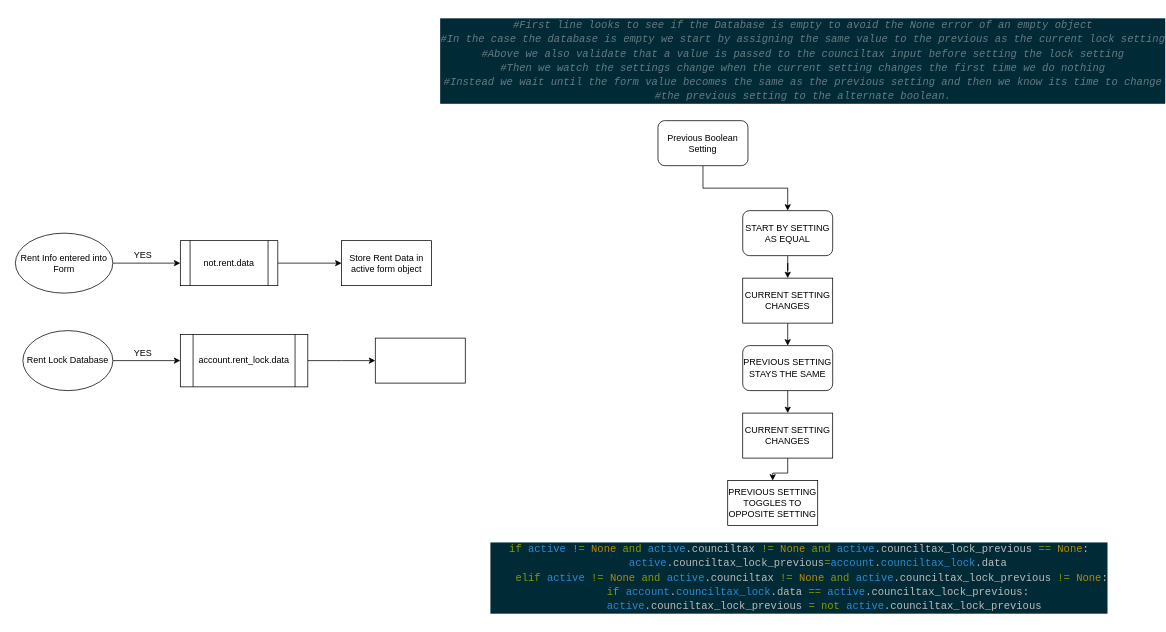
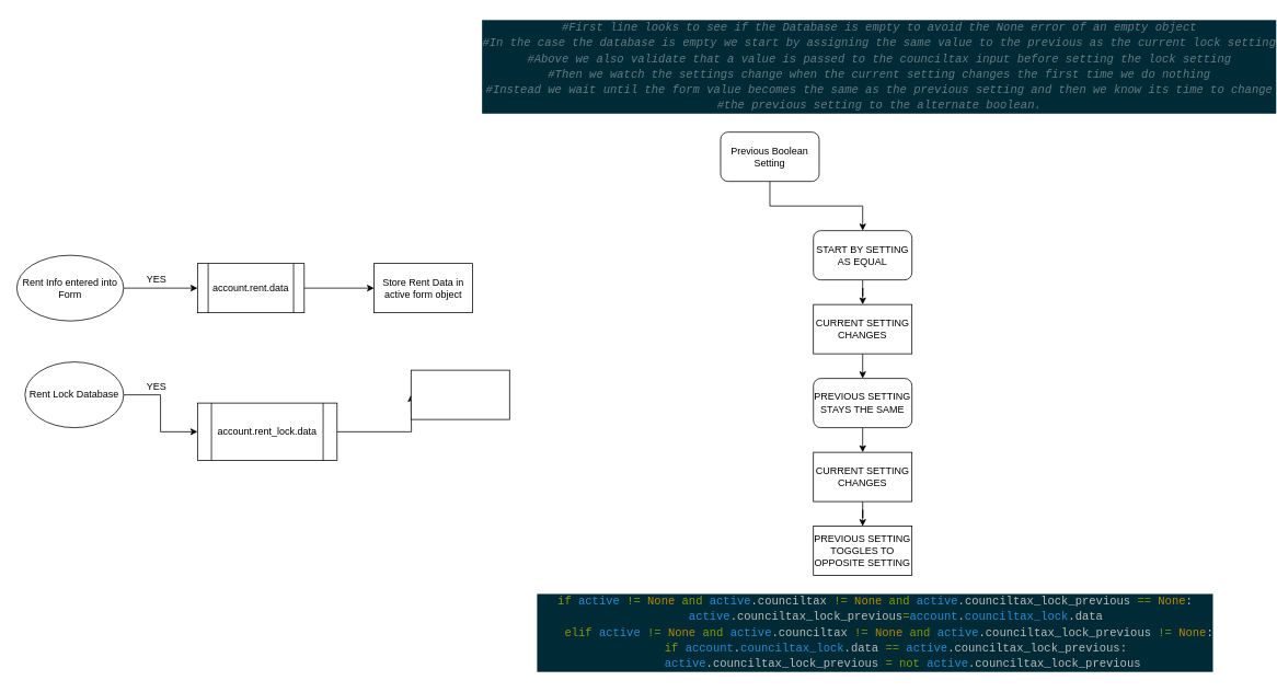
  <mxCell id="0" />
  <mxCell id="1" parent="0" />
  <mxCell id="2" style="edgeStyle=orthogonalEdgeStyle;rounded=0;orthogonalLoop=1;jettySize=auto;html=1;exitX=0.5;exitY=1;exitDx=0;exitDy=0;entryX=0.5;entryY=0;entryDx=0;entryDy=0;" parent="1" source="3" target="5" edge="1"><mxGeometry relative="1" as="geometry" /></mxCell>
  <mxCell id="3" value="Previous Boolean Setting" style="rounded=1;whiteSpace=wrap;html=1;" parent="1" vertex="1"><mxGeometry x="877" y="160" width="120" height="60" as="geometry" /></mxCell>
  <mxCell id="4" style="edgeStyle=orthogonalEdgeStyle;rounded=0;orthogonalLoop=1;jettySize=auto;html=1;exitX=0.5;exitY=1;exitDx=0;exitDy=0;" parent="1" source="5" target="7" edge="1"><mxGeometry relative="1" as="geometry" /></mxCell>
  <mxCell id="5" value="START BY SETTING AS EQUAL" style="rounded=1;whiteSpace=wrap;html=1;" parent="1" vertex="1"><mxGeometry x="990" y="280" width="120" height="60" as="geometry" /></mxCell>
  <mxCell id="6" style="edgeStyle=orthogonalEdgeStyle;rounded=0;orthogonalLoop=1;jettySize=auto;html=1;exitX=0.5;exitY=1;exitDx=0;exitDy=0;entryX=0.5;entryY=0;entryDx=0;entryDy=0;" parent="1" source="7" target="9" edge="1"><mxGeometry relative="1" as="geometry" /></mxCell>
  <mxCell id="7" value="CURRENT SETTING CHANGES" style="rounded=0;whiteSpace=wrap;html=1;" parent="1" vertex="1"><mxGeometry x="990" y="370" width="120" height="60" as="geometry" /></mxCell>
  <mxCell id="8" style="edgeStyle=orthogonalEdgeStyle;rounded=0;orthogonalLoop=1;jettySize=auto;html=1;exitX=0.5;exitY=1;exitDx=0;exitDy=0;entryX=0.5;entryY=0;entryDx=0;entryDy=0;" parent="1" source="9" target="11" edge="1"><mxGeometry relative="1" as="geometry" /></mxCell>
  <mxCell id="9" value="PREVIOUS SETTING STAYS THE SAME" style="whiteSpace=wrap;html=1;rounded=1;" parent="1" vertex="1"><mxGeometry x="990" y="460" width="120" height="60" as="geometry" /></mxCell>
  <mxCell id="10" style="edgeStyle=orthogonalEdgeStyle;rounded=0;orthogonalLoop=1;jettySize=auto;html=1;exitX=0.5;exitY=1;exitDx=0;exitDy=0;" parent="1" source="11" target="12" edge="1"><mxGeometry relative="1" as="geometry" /></mxCell>
  <mxCell id="11" value="CURRENT SETTING CHANGES" style="rounded=0;whiteSpace=wrap;html=1;" parent="1" vertex="1"><mxGeometry x="990" y="550" width="120" height="60" as="geometry" /></mxCell>
- <mxCell id="12" value="PREVIOUS SETTING TOGGLES TO OPPOSITE SETTING" style="rounded=0;whiteSpace=wrap;html=1;" parent="1" vertex="1"><mxGeometry x="970" y="640" width="120" height="60" as="geometry" /></mxCell>
+ <mxCell id="12" value="PREVIOUS SETTING TOGGLES TO OPPOSITE SETTING" style="rounded=0;whiteSpace=wrap;html=1;" parent="1" vertex="1"><mxGeometry x="990" y="640" width="120" height="60" as="geometry" /></mxCell>
  <mxCell id="13" value="&lt;div style=&quot;color: rgb(187 , 187 , 187) ; background-color: rgb(0 , 43 , 54) ; font-family: &amp;#34;consolas&amp;#34; , &amp;#34;courier new&amp;#34; , monospace ; font-size: 14px ; line-height: 19px&quot;&gt;&lt;div&gt;&lt;span style=&quot;color: #859900&quot;&gt;if&lt;/span&gt; &lt;span style=&quot;color: #268bd2&quot;&gt;active&lt;/span&gt; &lt;span style=&quot;color: #859900&quot;&gt;!=&lt;/span&gt; &lt;span style=&quot;color: #b58900&quot;&gt;None&lt;/span&gt; &lt;span style=&quot;color: #859900&quot;&gt;and&lt;/span&gt; &lt;span style=&quot;color: #268bd2&quot;&gt;active&lt;/span&gt;.counciltax &lt;span style=&quot;color: #859900&quot;&gt;!=&lt;/span&gt; &lt;span style=&quot;color: #b58900&quot;&gt;None&lt;/span&gt; &lt;span style=&quot;color: #859900&quot;&gt;and&lt;/span&gt; &lt;span style=&quot;color: #268bd2&quot;&gt;active&lt;/span&gt;.counciltax_lock_previous &lt;span style=&quot;color: #859900&quot;&gt;==&lt;/span&gt; &lt;span style=&quot;color: #b58900&quot;&gt;None&lt;/span&gt;:&lt;/div&gt;&lt;div&gt;&amp;nbsp; &amp;nbsp; &amp;nbsp; &lt;span style=&quot;color: #268bd2&quot;&gt;active&lt;/span&gt;.counciltax_lock_previous&lt;span style=&quot;color: #859900&quot;&gt;=&lt;/span&gt;&lt;span style=&quot;color: #268bd2&quot;&gt;account&lt;/span&gt;.&lt;span style=&quot;color: #268bd2&quot;&gt;counciltax_lock&lt;/span&gt;.data&lt;/div&gt;&lt;div&gt;&amp;nbsp; &amp;nbsp; &lt;span style=&quot;color: #859900&quot;&gt;elif&lt;/span&gt; &lt;span style=&quot;color: #268bd2&quot;&gt;active&lt;/span&gt; &lt;span style=&quot;color: #859900&quot;&gt;!=&lt;/span&gt; &lt;span style=&quot;color: #b58900&quot;&gt;None&lt;/span&gt; &lt;span style=&quot;color: #859900&quot;&gt;and&lt;/span&gt; &lt;span style=&quot;color: #268bd2&quot;&gt;active&lt;/span&gt;.counciltax &lt;span style=&quot;color: #859900&quot;&gt;!=&lt;/span&gt; &lt;span style=&quot;color: #b58900&quot;&gt;None&lt;/span&gt; &lt;span style=&quot;color: #859900&quot;&gt;and&lt;/span&gt; &lt;span style=&quot;color: #268bd2&quot;&gt;active&lt;/span&gt;.counciltax_lock_previous &lt;span style=&quot;color: #859900&quot;&gt;!=&lt;/span&gt; &lt;span style=&quot;color: #b58900&quot;&gt;None&lt;/span&gt;:&lt;/div&gt;&lt;div&gt;&amp;nbsp; &amp;nbsp; &amp;nbsp; &lt;span style=&quot;color: #859900&quot;&gt;if&lt;/span&gt; &lt;span style=&quot;color: #268bd2&quot;&gt;account&lt;/span&gt;.&lt;span style=&quot;color: #268bd2&quot;&gt;counciltax_lock&lt;/span&gt;.data &lt;span style=&quot;color: #859900&quot;&gt;==&lt;/span&gt; &lt;span style=&quot;color: #268bd2&quot;&gt;active&lt;/span&gt;.counciltax_lock_previous:&lt;/div&gt;&lt;div&gt;&amp;nbsp; &amp;nbsp; &amp;nbsp; &amp;nbsp; &lt;span style=&quot;color: #268bd2&quot;&gt;active&lt;/span&gt;.counciltax_lock_previous &lt;span style=&quot;color: #859900&quot;&gt;=&lt;/span&gt; &lt;span style=&quot;color: #859900&quot;&gt;not&lt;/span&gt; &lt;span style=&quot;color: #268bd2&quot;&gt;active&lt;/span&gt;.counciltax_lock_previous&lt;/div&gt;&lt;/div&gt;" style="text;html=1;resizable=0;autosize=1;align=center;verticalAlign=middle;points=[];fillColor=none;strokeColor=none;rounded=0;" parent="1" vertex="1"><mxGeometry x="680" y="720" width="770" height="100" as="geometry" /></mxCell>
  <mxCell id="14" value="&lt;div style=&quot;color: rgb(187 , 187 , 187) ; background-color: rgb(0 , 43 , 54) ; font-family: &amp;#34;consolas&amp;#34; , &amp;#34;courier new&amp;#34; , monospace ; font-size: 14px ; line-height: 19px&quot;&gt;&lt;div&gt;&lt;span style=&quot;color: #657b83 ; font-style: italic&quot;&gt;#First line looks to see if the Database is empty to avoid the None error of an empty object&lt;/span&gt;&lt;/div&gt;&lt;div&gt;&lt;span style=&quot;color: #657b83 ; font-style: italic&quot;&gt;#In the case the database is empty we start by assigning the same value to the previous as the current lock setting&lt;/span&gt;&lt;/div&gt;&lt;div&gt;&lt;span style=&quot;color: #657b83 ; font-style: italic&quot;&gt;#Above we also validate that a value is passed to the counciltax input before setting the lock setting&lt;/span&gt;&lt;/div&gt;&lt;div&gt;&lt;span style=&quot;color: #657b83 ; font-style: italic&quot;&gt;#Then we watch the settings change when the current setting changes the first time we do nothing&lt;/span&gt;&lt;/div&gt;&lt;div&gt;&lt;span style=&quot;color: #657b83 ; font-style: italic&quot;&gt;#Instead we wait until the form value becomes the same as the previous setting and then we know its time to change&lt;/span&gt;&lt;/div&gt;&lt;div&gt;&lt;span style=&quot;color: #657b83 ; font-style: italic&quot;&gt;#the previous setting to the alternate boolean.&lt;/span&gt;&lt;/div&gt;&lt;/div&gt;" style="text;html=1;resizable=0;autosize=1;align=center;verticalAlign=middle;points=[];fillColor=none;strokeColor=none;rounded=0;" parent="1" vertex="1"><mxGeometry x="620" y="20" width="900" height="120" as="geometry" /></mxCell>
  <mxCell id="15" style="edgeStyle=orthogonalEdgeStyle;rounded=0;orthogonalLoop=1;jettySize=auto;html=1;exitX=1;exitY=0.5;exitDx=0;exitDy=0;entryX=0;entryY=0.5;entryDx=0;entryDy=0;" edge="1" parent="1" source="16" target="20"><mxGeometry relative="1" as="geometry" /></mxCell>
- <mxCell id="16" value="not.rent.data" style="shape=process;whiteSpace=wrap;html=1;backgroundOutline=1;" parent="1" vertex="1"><mxGeometry x="240" y="320" width="130" height="60" as="geometry" /></mxCell>
+ <mxCell id="16" value="account.rent.data" style="shape=process;whiteSpace=wrap;html=1;backgroundOutline=1;" parent="1" vertex="1"><mxGeometry x="240" y="320" width="130" height="60" as="geometry" /></mxCell>
  <mxCell id="17" style="edgeStyle=orthogonalEdgeStyle;rounded=0;orthogonalLoop=1;jettySize=auto;html=1;exitX=1;exitY=0.5;exitDx=0;exitDy=0;" edge="1" parent="1" source="18" target="16"><mxGeometry relative="1" as="geometry" /></mxCell>
  <mxCell id="18" value="&lt;span&gt;Rent Info entered into Form&lt;/span&gt;" style="ellipse;whiteSpace=wrap;html=1;" vertex="1" parent="1"><mxGeometry x="20" y="310" width="130" height="80" as="geometry" /></mxCell>
  <mxCell id="19" value="YES" style="text;html=1;resizable=0;autosize=1;align=center;verticalAlign=middle;points=[];fillColor=none;strokeColor=none;rounded=0;" vertex="1" parent="1"><mxGeometry x="170" y="460" width="40" height="20" as="geometry" /></mxCell>
  <mxCell id="20" value="Store Rent Data in active form object" style="rounded=0;whiteSpace=wrap;html=1;" vertex="1" parent="1"><mxGeometry x="455" y="320" width="120" height="60" as="geometry" /></mxCell>
  <mxCell id="21" style="edgeStyle=orthogonalEdgeStyle;rounded=0;orthogonalLoop=1;jettySize=auto;html=1;exitX=1;exitY=0.5;exitDx=0;exitDy=0;" edge="1" parent="1" source="22" target="24"><mxGeometry relative="1" as="geometry" /></mxCell>
  <mxCell id="22" value="Rent Lock Database" style="ellipse;whiteSpace=wrap;html=1;" vertex="1" parent="1"><mxGeometry x="30" y="440" width="120" height="80" as="geometry" /></mxCell>
  <mxCell id="23" style="edgeStyle=orthogonalEdgeStyle;rounded=0;orthogonalLoop=1;jettySize=auto;html=1;exitX=1;exitY=0.5;exitDx=0;exitDy=0;" edge="1" parent="1" source="24"><mxGeometry relative="1" as="geometry"><mxPoint x="500" y="480" as="targetPoint" /></mxGeometry></mxCell>
- <mxCell id="24" value="account.rent_lock.data" style="shape=process;whiteSpace=wrap;html=1;backgroundOutline=1;" vertex="1" parent="1"><mxGeometry x="240" y="445" width="170" height="70" as="geometry" /></mxCell>
+ <mxCell id="24" value="account.rent_lock.data" style="shape=process;whiteSpace=wrap;html=1;backgroundOutline=1;" vertex="1" parent="1"><mxGeometry x="240" y="490" width="170" height="70" as="geometry" /></mxCell>
  <mxCell id="25" value="YES" style="text;html=1;resizable=0;autosize=1;align=center;verticalAlign=middle;points=[];fillColor=none;strokeColor=none;rounded=0;" vertex="1" parent="1"><mxGeometry x="170" y="330" width="40" height="20" as="geometry" /></mxCell>
  <mxCell id="26" value="" style="rounded=0;whiteSpace=wrap;html=1;" vertex="1" parent="1"><mxGeometry x="500" y="450" width="120" height="60" as="geometry" /></mxCell>
